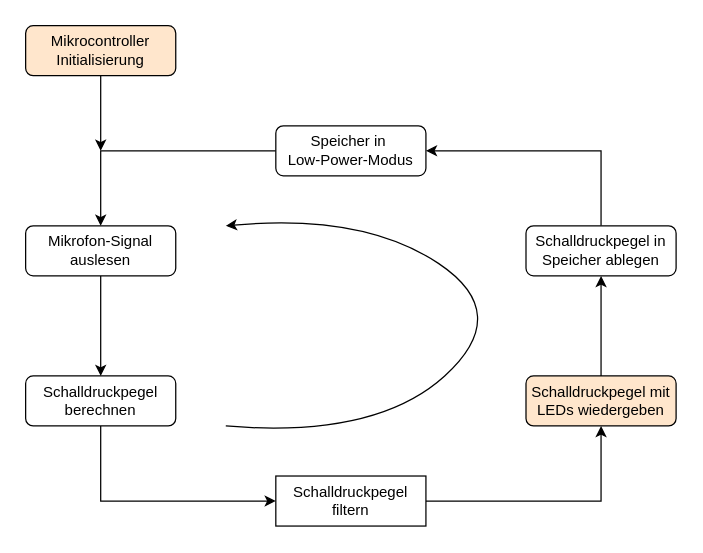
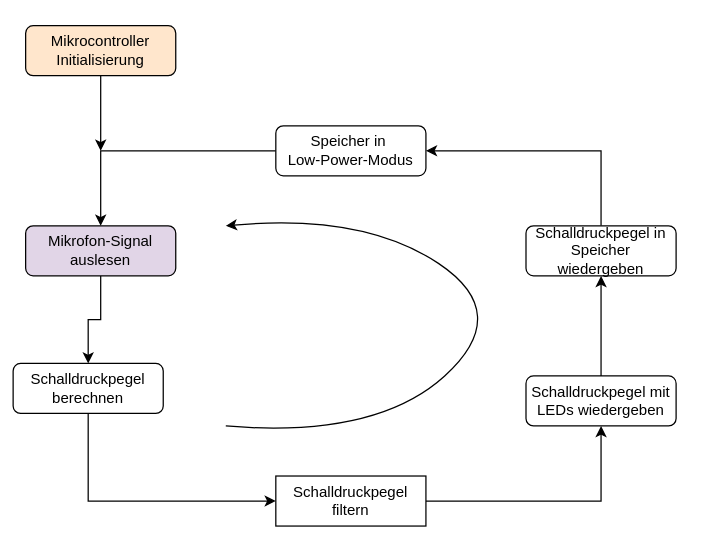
  <mxCell id="0" />
  <mxCell id="1" parent="0" />
  <mxCell id="2" style="edgeStyle=orthogonalEdgeStyle;rounded=0;orthogonalLoop=1;jettySize=auto;html=1;exitX=0.5;exitY=1;exitDx=0;exitDy=0;" edge="1" parent="1" source="3"><mxGeometry relative="1" as="geometry"><mxPoint x="80" y="120" as="targetPoint" /></mxGeometry></mxCell>
  <mxCell id="3" value="Mikrocontroller Initialisierung" style="rounded=1;whiteSpace=wrap;html=1;fillColor=#ffe6cc;" parent="1" vertex="1"><mxGeometry x="20" y="20" width="120" height="40" as="geometry" /></mxCell>
  <mxCell id="4" style="edgeStyle=orthogonalEdgeStyle;rounded=0;orthogonalLoop=1;jettySize=auto;html=1;exitX=0.5;exitY=1;exitDx=0;exitDy=0;entryX=0.5;entryY=0;entryDx=0;entryDy=0;" edge="1" parent="1" source="5" target="7"><mxGeometry relative="1" as="geometry" /></mxCell>
- <mxCell id="5" value="Mikrofon-Signal auslesen" style="rounded=1;whiteSpace=wrap;html=1;" parent="1" vertex="1"><mxGeometry x="20" y="180" width="120" height="40" as="geometry" /></mxCell>
+ <mxCell id="5" value="Mikrofon-Signal auslesen" style="rounded=1;whiteSpace=wrap;html=1;fillColor=#e1d5e7;" parent="1" vertex="1"><mxGeometry x="20" y="180" width="120" height="40" as="geometry" /></mxCell>
  <mxCell id="6" style="edgeStyle=orthogonalEdgeStyle;rounded=0;orthogonalLoop=1;jettySize=auto;html=1;exitX=0.5;exitY=1;exitDx=0;exitDy=0;entryX=0;entryY=0.5;entryDx=0;entryDy=0;" edge="1" parent="1" source="7" target="13"><mxGeometry relative="1" as="geometry" /></mxCell>
- <mxCell id="7" value="Schalldruckpegel berechnen" style="rounded=1;whiteSpace=wrap;html=1;" vertex="1" parent="1"><mxGeometry x="20" y="300" width="120" height="40" as="geometry" /></mxCell>
+ <mxCell id="7" value="Schalldruckpegel berechnen" style="rounded=1;whiteSpace=wrap;html=1;" vertex="1" parent="1"><mxGeometry x="10" y="290" width="120" height="40" as="geometry" /></mxCell>
  <mxCell id="8" style="edgeStyle=orthogonalEdgeStyle;rounded=0;orthogonalLoop=1;jettySize=auto;html=1;exitX=0.5;exitY=0;exitDx=0;exitDy=0;entryX=0.5;entryY=1;entryDx=0;entryDy=0;" edge="1" parent="1" source="9" target="11"><mxGeometry relative="1" as="geometry" /></mxCell>
- <mxCell id="9" value="Schalldruckpegel mit LEDs wiedergeben" style="rounded=1;whiteSpace=wrap;html=1;fillColor=#ffe6cc;" vertex="1" parent="1"><mxGeometry x="420" y="300" width="120" height="40" as="geometry" /></mxCell>
+ <mxCell id="9" value="Schalldruckpegel mit LEDs wiedergeben" style="rounded=1;whiteSpace=wrap;html=1;" vertex="1" parent="1"><mxGeometry x="420" y="300" width="120" height="40" as="geometry" /></mxCell>
  <mxCell id="10" style="edgeStyle=orthogonalEdgeStyle;rounded=0;orthogonalLoop=1;jettySize=auto;html=1;exitX=0.5;exitY=0;exitDx=0;exitDy=0;entryX=1;entryY=0.5;entryDx=0;entryDy=0;" edge="1" parent="1" source="11" target="15"><mxGeometry relative="1" as="geometry" /></mxCell>
- <mxCell id="11" value="Schalldruckpegel in Speicher ablegen" style="rounded=1;whiteSpace=wrap;html=1;" vertex="1" parent="1"><mxGeometry x="420" y="180" width="120" height="40" as="geometry" /></mxCell>
+ <mxCell id="11" value="Schalldruckpegel in Speicher wiedergeben" style="rounded=1;whiteSpace=wrap;html=1;" vertex="1" parent="1"><mxGeometry x="420" y="180" width="120" height="40" as="geometry" /></mxCell>
  <mxCell id="12" style="edgeStyle=orthogonalEdgeStyle;rounded=0;orthogonalLoop=1;jettySize=auto;html=1;exitX=1;exitY=0.5;exitDx=0;exitDy=0;entryX=0.5;entryY=1;entryDx=0;entryDy=0;" edge="1" parent="1" source="13" target="9"><mxGeometry relative="1" as="geometry" /></mxCell>
  <mxCell id="13" value="Schalldruckpegel filtern" style="whiteSpace=wrap;html=1;rounded=0;" vertex="1" parent="1"><mxGeometry x="220" y="380" width="120" height="40" as="geometry" /></mxCell>
  <mxCell id="14" style="edgeStyle=orthogonalEdgeStyle;rounded=0;orthogonalLoop=1;jettySize=auto;html=1;entryX=0.5;entryY=0;entryDx=0;entryDy=0;" edge="1" parent="1" source="15" target="5"><mxGeometry relative="1" as="geometry" /></mxCell>
  <mxCell id="15" value="Speicher in&amp;nbsp;&lt;div&gt;Low-Power-Modus&lt;/div&gt;" style="rounded=1;whiteSpace=wrap;html=1;" vertex="1" parent="1"><mxGeometry x="220" y="100" width="120" height="40" as="geometry" /></mxCell>
  <mxCell id="16" value="" style="curved=1;endArrow=classic;html=1;rounded=0;" edge="1" parent="1"><mxGeometry width="50" height="50" relative="1" as="geometry"><mxPoint x="180" y="340" as="sourcePoint" /><mxPoint x="180" y="180" as="targetPoint" /><Array as="points"><mxPoint x="300" y="350" /><mxPoint x="410" y="250" /><mxPoint x="290" y="170" /><mxPoint x="180" y="180" /></Array></mxGeometry></mxCell>
